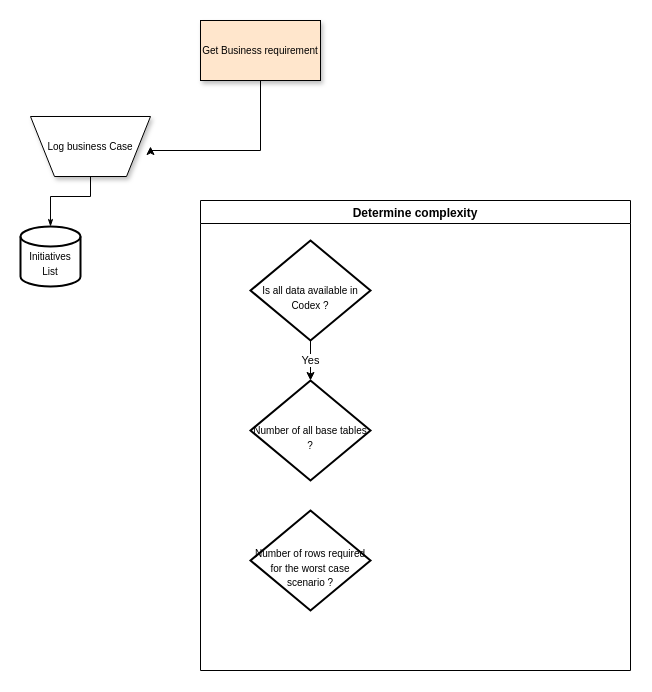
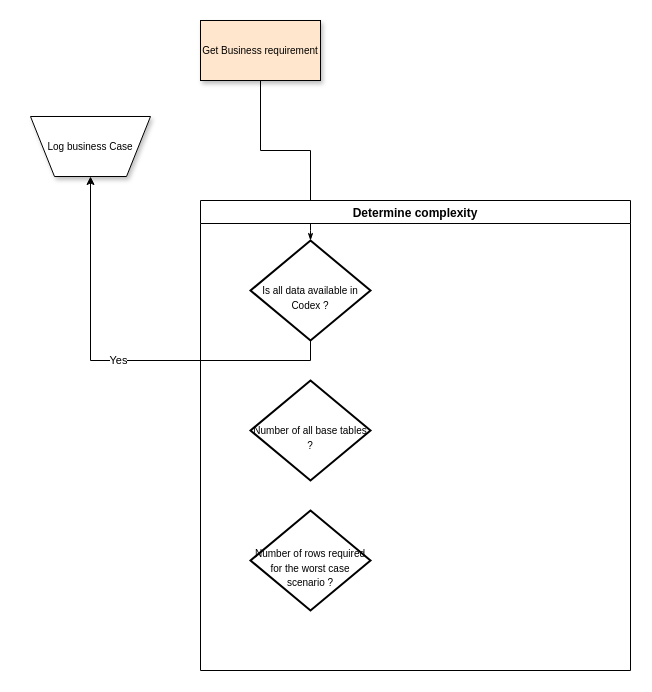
  <mxCell id="0" />
  <mxCell id="1" parent="0" />
- <mxCell id="2" style="edgeStyle=orthogonalEdgeStyle;rounded=0;html=1;labelBackgroundColor=none;startSize=5;endArrow=classicThin;endFill=1;endSize=5;jettySize=auto;orthogonalLoop=1;strokeColor=#000000;strokeWidth=1;fontFamily=Verdana;fontSize=8;fontColor=#000000;entryX=0.5;entryY=0;entryDx=0;entryDy=0;entryPerimeter=0;" parent="1" source="3" target="7" edge="1"><mxGeometry relative="1" as="geometry"><Array as="points"><mxPoint x="90" y="196" /><mxPoint x="50" y="196" /></Array></mxGeometry></mxCell>
  <mxCell id="3" value="&lt;font style=&quot;font-size: 10px&quot; face=&quot;Arial&quot;&gt;Log business Case&lt;/font&gt;" style="shape=trapezoid;whiteSpace=wrap;html=1;rounded=0;shadow=1;labelBackgroundColor=none;strokeColor=#000000;strokeWidth=1;fillColor=#ffffff;fontFamily=Verdana;fontSize=8;fontColor=#000000;align=center;flipV=1;" parent="1" vertex="1"><mxGeometry x="30" y="116" width="120" height="60" as="geometry" /></mxCell>
- <mxCell id="5" style="edgeStyle=orthogonalEdgeStyle;rounded=0;orthogonalLoop=1;jettySize=auto;html=1;entryX=1;entryY=0.5;entryDx=0;entryDy=0;exitX=0.5;exitY=1;exitDx=0;exitDy=0;" edge="1" parent="1" source="6" target="3"><mxGeometry relative="1" as="geometry"><Array as="points"><mxPoint x="260" y="150" /><mxPoint x="150" y="150" /></Array></mxGeometry></mxCell>
+ <mxCell id="4" style="edgeStyle=orthogonalEdgeStyle;rounded=0;html=1;labelBackgroundColor=none;startSize=5;endArrow=classicThin;endFill=1;endSize=5;jettySize=auto;orthogonalLoop=1;strokeColor=#000000;strokeWidth=1;fontFamily=Verdana;fontSize=8;fontColor=#000000;exitX=0.5;exitY=1;exitDx=0;exitDy=0;entryX=0.5;entryY=0;entryDx=0;entryDy=0;entryPerimeter=0;" parent="1" source="6" target="10" edge="1"><mxGeometry relative="1" as="geometry"><Array as="points"><mxPoint x="260" y="150" /><mxPoint x="310" y="150" /><mxPoint x="310" y="230" /></Array></mxGeometry></mxCell>
  <mxCell id="6" value="&lt;font style=&quot;font-size: 10px&quot;&gt;Get Business requirement&lt;/font&gt;" style="rounded=0;whiteSpace=wrap;html=1;shadow=1;labelBackgroundColor=none;strokeColor=#000000;strokeWidth=1;fillColor=#ffe6cc;fontFamily=Arial;fontSize=8;fontColor=#000000;align=center;" parent="1" vertex="1"><mxGeometry x="200" y="20" width="120" height="60" as="geometry" /></mxCell>
- <mxCell id="7" value="&lt;div&gt;&lt;font style=&quot;font-size: 10px&quot; face=&quot;Arial&quot;&gt;&lt;br&gt;&lt;/font&gt;&lt;/div&gt;&lt;div&gt;&lt;font style=&quot;font-size: 10px&quot; face=&quot;Arial&quot;&gt;Initiatives List&lt;/font&gt;&lt;/div&gt;" style="strokeWidth=2;html=1;shape=mxgraph.flowchart.database;whiteSpace=wrap;fontFamily=Arial;" vertex="1" parent="1"><mxGeometry x="20" y="226" width="60" height="60" as="geometry" /></mxCell>
  <mxCell id="8" value="Determine complexity" style="swimlane;" vertex="1" parent="1"><mxGeometry x="200" y="200" width="430" height="470" as="geometry"><mxRectangle x="270" y="200" width="80" height="23" as="alternateBounds" /></mxGeometry></mxCell>
- <mxCell id="9" value="Yes" style="edgeStyle=orthogonalEdgeStyle;rounded=0;orthogonalLoop=1;jettySize=auto;html=1;exitX=0.5;exitY=1;exitDx=0;exitDy=0;exitPerimeter=0;entryX=0.5;entryY=0;entryDx=0;entryDy=0;entryPerimeter=0;" edge="1" parent="8" source="10" target="11"><mxGeometry relative="1" as="geometry" /></mxCell>
+ <mxCell id="9" value="Yes" style="edgeStyle=orthogonalEdgeStyle;rounded=0;orthogonalLoop=1;jettySize=auto;html=1;exitX=0.5;exitY=1;exitDx=0;exitDy=0;exitPerimeter=0;" edge="1" parent="8" source="10" target="3"><mxGeometry relative="1" as="geometry" /></mxCell>
  <mxCell id="10" value="&lt;div&gt;&lt;font style=&quot;font-size: 10px&quot; face=&quot;Arial&quot;&gt;&lt;br&gt;&lt;/font&gt;&lt;/div&gt;&lt;div&gt;&lt;font style=&quot;font-size: 10px&quot; face=&quot;Arial&quot;&gt;Is all data available in Codex ?&lt;/font&gt;&lt;/div&gt;" style="strokeWidth=2;html=1;shape=mxgraph.flowchart.decision;whiteSpace=wrap;" vertex="1" parent="8"><mxGeometry x="50" y="40" width="120" height="100" as="geometry" /></mxCell>
  <mxCell id="11" value="&lt;div&gt;&lt;font style=&quot;font-size: 10px&quot; face=&quot;Arial&quot;&gt;&lt;br&gt;&lt;/font&gt;&lt;/div&gt;&lt;div&gt;&lt;font style=&quot;font-size: 10px&quot; face=&quot;Arial&quot;&gt;Number of all base tables ?&lt;/font&gt;&lt;/div&gt;" style="strokeWidth=2;html=1;shape=mxgraph.flowchart.decision;whiteSpace=wrap;" vertex="1" parent="8"><mxGeometry x="50" y="180" width="120" height="100" as="geometry" /></mxCell>
  <mxCell id="12" value="&lt;div&gt;&lt;font style=&quot;font-size: 10px&quot; face=&quot;Arial&quot;&gt;&lt;br&gt;&lt;/font&gt;&lt;/div&gt;&lt;div&gt;&lt;font style=&quot;font-size: 10px&quot; face=&quot;Arial&quot;&gt;Number of rows required for the worst case scenario ?&lt;br&gt;&lt;/font&gt;&lt;/div&gt;" style="strokeWidth=2;html=1;shape=mxgraph.flowchart.decision;whiteSpace=wrap;" vertex="1" parent="8"><mxGeometry x="50" y="310" width="120" height="100" as="geometry" /></mxCell>
